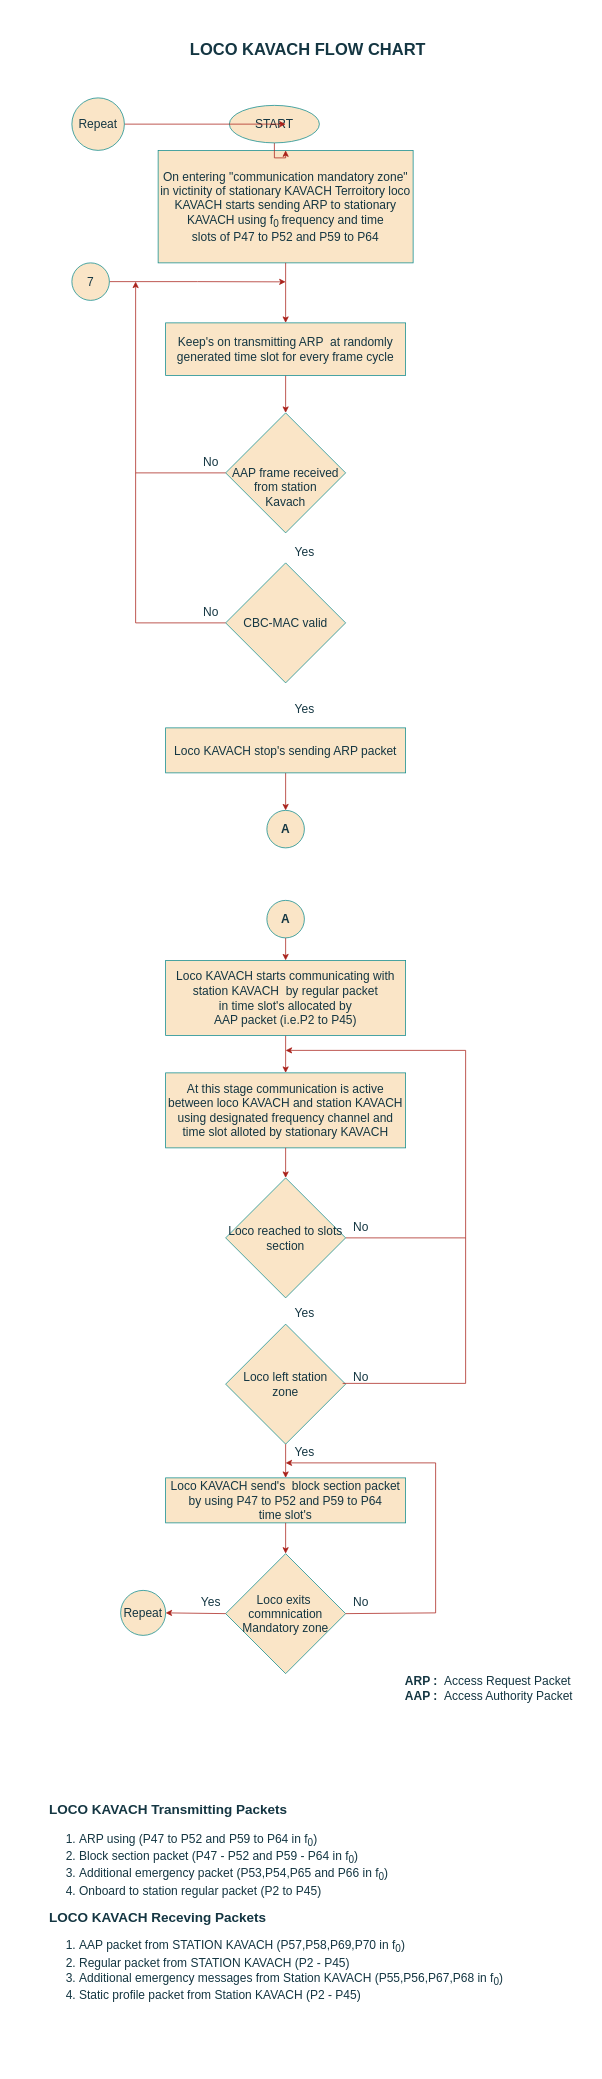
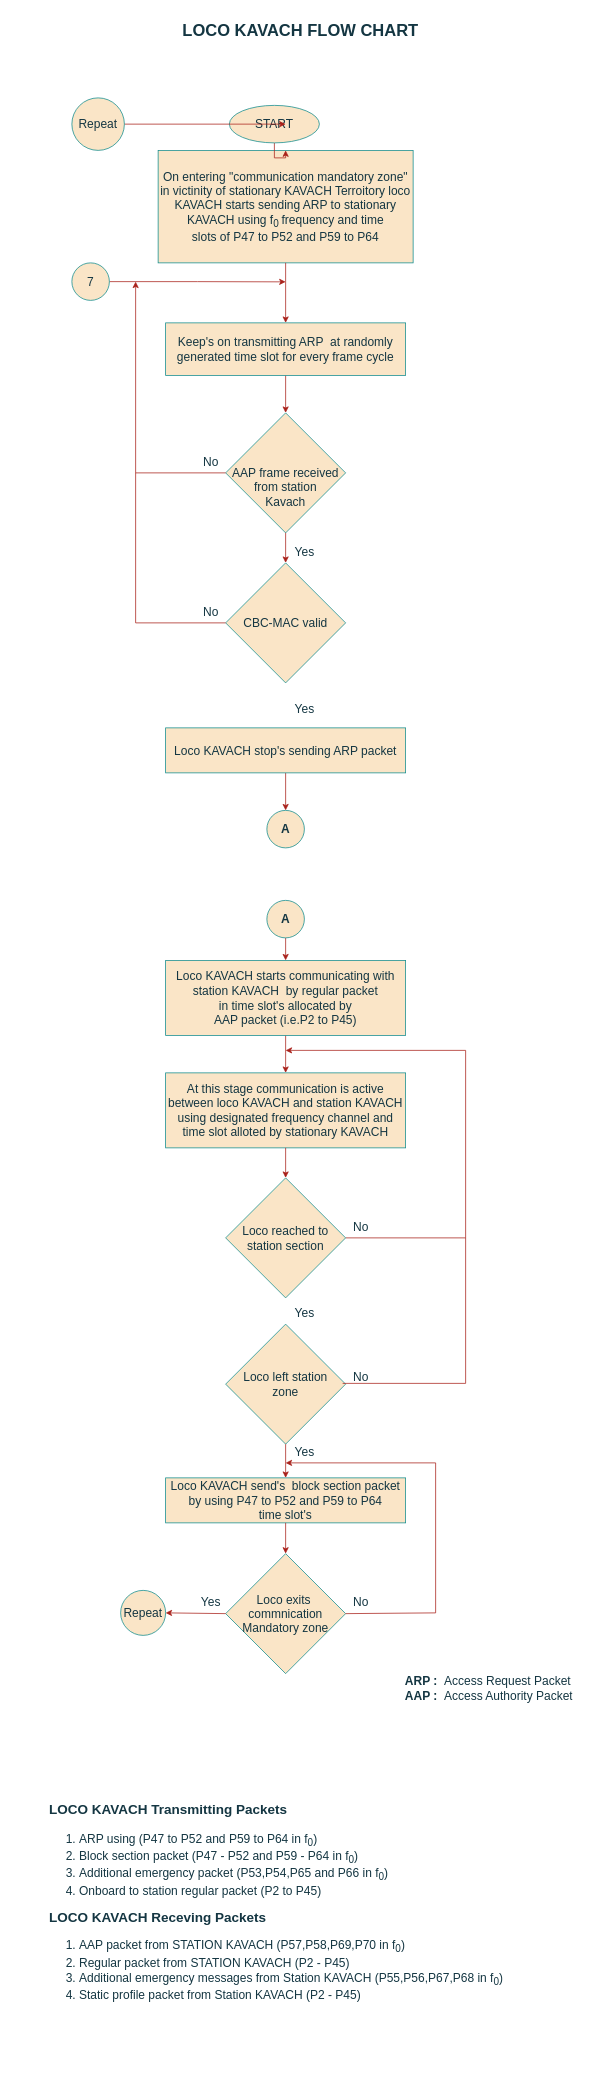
  <mxCell id="0" />
  <mxCell id="1" parent="0" />
  <mxCell id="2" value="&lt;font style=&quot;font-size: 16px;&quot;&gt;On entering &quot;communication mandatory zone&quot; in victinity of stationary KAVACH Terroitory loco KAVACH starts sending ARP to stationary KAVACH using f&lt;sub&gt;0 &lt;/sub&gt;frequency and time &lt;br&gt;slots of P47 to P52 and P59 to P64&lt;/font&gt;" style="rounded=0;whiteSpace=wrap;html=1;labelBackgroundColor=none;fillColor=#FAE5C7;strokeColor=#0F8B8D;fontColor=#143642;" parent="1" vertex="1"><mxGeometry x="210" y="200" width="340" height="150" as="geometry" /></mxCell>
  <mxCell id="3" value="" style="edgeStyle=orthogonalEdgeStyle;rounded=0;orthogonalLoop=1;jettySize=auto;html=1;labelBackgroundColor=none;fontColor=default;strokeColor=#A8201A;" parent="1" source="4" target="5" edge="1"><mxGeometry relative="1" as="geometry" /></mxCell>
  <mxCell id="4" value="&lt;font style=&quot;font-size: 16px;&quot;&gt;Keep's on transmitting ARP&amp;nbsp; at randomly generated time slot for every frame cycle&lt;/font&gt;&lt;div style=&quot;text-align: justify;&quot;&gt;&lt;/div&gt;" style="rounded=0;whiteSpace=wrap;html=1;labelBackgroundColor=none;fillColor=#FAE5C7;strokeColor=#0F8B8D;fontColor=#143642;" parent="1" vertex="1"><mxGeometry x="220" y="430" width="320" height="70" as="geometry" /></mxCell>
  <mxCell id="5" value="&lt;font style=&quot;font-size: 16px;&quot;&gt;&lt;br&gt;&lt;br&gt;AAP frame received&lt;br&gt;from station &lt;br&gt;Kavach&lt;/font&gt;" style="rhombus;whiteSpace=wrap;html=1;labelBackgroundColor=none;fillColor=#FAE5C7;strokeColor=#0F8B8D;fontColor=#143642;" parent="1" vertex="1"><mxGeometry x="300" y="550" width="160" height="160" as="geometry" /></mxCell>
  <mxCell id="6" value="&lt;font style=&quot;font-size: 16px;&quot;&gt;CBC-MAC valid&lt;/font&gt;" style="rhombus;whiteSpace=wrap;html=1;labelBackgroundColor=none;fillColor=#FAE5C7;strokeColor=#0F8B8D;fontColor=#143642;" parent="1" vertex="1"><mxGeometry x="300" y="750" width="160" height="160" as="geometry" /></mxCell>
  <mxCell id="7" style="edgeStyle=orthogonalEdgeStyle;rounded=0;orthogonalLoop=1;jettySize=auto;html=1;exitX=0.5;exitY=1;exitDx=0;exitDy=0;entryX=0.5;entryY=0;entryDx=0;entryDy=0;labelBackgroundColor=none;fontColor=default;strokeColor=#A8201A;" parent="1" source="8" target="11" edge="1"><mxGeometry relative="1" as="geometry" /></mxCell>
  <mxCell id="8" value="&lt;font style=&quot;font-size: 16px;&quot;&gt;Loco KAVACH starts communicating with station KAVACH&amp;nbsp; by regular packet &lt;br&gt;in time slot's allocated by&lt;br&gt;AAP packet (i.e.P2 to P45)&lt;/font&gt;" style="rounded=0;whiteSpace=wrap;html=1;labelBackgroundColor=none;fillColor=#FAE5C7;strokeColor=#0F8B8D;fontColor=#143642;" parent="1" vertex="1"><mxGeometry x="220" y="1280" width="320" height="100" as="geometry" /></mxCell>
  <mxCell id="9" style="edgeStyle=orthogonalEdgeStyle;rounded=0;orthogonalLoop=1;jettySize=auto;html=1;exitX=0.5;exitY=1;exitDx=0;exitDy=0;labelBackgroundColor=none;fontColor=default;strokeColor=#A8201A;" parent="1" source="10" target="38" edge="1"><mxGeometry relative="1" as="geometry" /></mxCell>
  <mxCell id="10" value="&lt;font style=&quot;font-size: 16px;&quot;&gt;Loco KAVACH stop's sending ARP packet&lt;/font&gt;" style="rounded=0;whiteSpace=wrap;html=1;labelBackgroundColor=none;fillColor=#FAE5C7;strokeColor=#0F8B8D;fontColor=#143642;" parent="1" vertex="1"><mxGeometry x="220" y="970" width="320" height="60" as="geometry" /></mxCell>
  <mxCell id="11" value="&lt;div style=&quot;&quot;&gt;&lt;span style=&quot;font-size: 16px; background-color: initial;&quot;&gt;At this stage communication is active between loco KAVACH and station KAVACH using designated frequency channel and time slot alloted by stationary KAVACH&lt;/span&gt;&lt;/div&gt;" style="rounded=0;whiteSpace=wrap;html=1;labelBackgroundColor=none;fillColor=#FAE5C7;strokeColor=#0F8B8D;fontColor=#143642;align=center;" parent="1" vertex="1"><mxGeometry x="220" y="1430" width="320" height="100" as="geometry" /></mxCell>
  <mxCell id="12" style="edgeStyle=orthogonalEdgeStyle;rounded=0;orthogonalLoop=1;jettySize=auto;html=1;exitX=1;exitY=0.5;exitDx=0;exitDy=0;fontColor=default;labelBackgroundColor=none;strokeColor=#A8201A;" parent="1" source="13" edge="1"><mxGeometry relative="1" as="geometry"><mxPoint x="380" y="1400" as="targetPoint" /><Array as="points"><mxPoint x="460" y="1650" /><mxPoint x="620" y="1650" /><mxPoint x="620" y="1400" /></Array></mxGeometry></mxCell>
- <mxCell id="13" value="&lt;font style=&quot;font-size: 16px;&quot;&gt;Loco reached to slots section&lt;/font&gt;" style="rhombus;whiteSpace=wrap;html=1;labelBackgroundColor=none;fillColor=#FAE5C7;strokeColor=#0F8B8D;fontColor=#143642;" parent="1" vertex="1"><mxGeometry x="300" y="1570" width="160" height="160" as="geometry" /></mxCell>
+ <mxCell id="13" value="&lt;font style=&quot;font-size: 16px;&quot;&gt;Loco reached to station section&lt;/font&gt;" style="rhombus;whiteSpace=wrap;html=1;labelBackgroundColor=none;fillColor=#FAE5C7;strokeColor=#0F8B8D;fontColor=#143642;" parent="1" vertex="1"><mxGeometry x="300" y="1570" width="160" height="160" as="geometry" /></mxCell>
  <mxCell id="14" value="&lt;font style=&quot;font-size: 16px;&quot;&gt;Loco left station &lt;br&gt;zone&lt;/font&gt;" style="rhombus;whiteSpace=wrap;html=1;labelBackgroundColor=none;fillColor=#FAE5C7;strokeColor=#0F8B8D;fontColor=#143642;" parent="1" vertex="1"><mxGeometry x="300" y="1765" width="160" height="160" as="geometry" /></mxCell>
  <mxCell id="15" value="&lt;font style=&quot;font-size: 16px;&quot;&gt;Loco KAVACH send's&amp;nbsp; block section packet by using P47 to P52 and P59 to P64&lt;br&gt;&amp;nbsp;time slot's&amp;nbsp;&lt;/font&gt;" style="rounded=0;whiteSpace=wrap;html=1;labelBackgroundColor=none;fillColor=#FAE5C7;strokeColor=#0F8B8D;fontColor=#143642;" parent="1" vertex="1"><mxGeometry x="220" y="1970" width="320" height="60" as="geometry" /></mxCell>
  <mxCell id="16" value="&lt;font style=&quot;font-size: 16px;&quot;&gt;Loco exits&amp;nbsp;&lt;br&gt;commnication Mandatory zone&lt;/font&gt;" style="rhombus;whiteSpace=wrap;html=1;labelBackgroundColor=none;fillColor=#FAE5C7;strokeColor=#0F8B8D;fontColor=#143642;" parent="1" vertex="1"><mxGeometry x="300" y="2071" width="160" height="160" as="geometry" /></mxCell>
  <mxCell id="17" value="" style="endArrow=classic;html=1;rounded=0;exitX=0.5;exitY=1;exitDx=0;exitDy=0;entryX=0.5;entryY=0;entryDx=0;entryDy=0;labelBackgroundColor=none;fontColor=default;strokeColor=#A8201A;" parent="1" source="2" target="4" edge="1"><mxGeometry width="50" height="50" relative="1" as="geometry"><mxPoint x="480" y="240" as="sourcePoint" /><mxPoint x="530" y="190" as="targetPoint" /></mxGeometry></mxCell>
  <mxCell id="18" value="" style="endArrow=classic;html=1;rounded=0;exitX=0;exitY=0.5;exitDx=0;exitDy=0;labelBackgroundColor=none;fontColor=default;strokeColor=#A8201A;" parent="1" source="5" edge="1"><mxGeometry width="50" height="50" relative="1" as="geometry"><mxPoint x="480" y="510" as="sourcePoint" /><mxPoint x="180" y="375" as="targetPoint" /><Array as="points"><mxPoint x="180" y="630" /></Array></mxGeometry></mxCell>
+ <mxCell id="19" value="" style="endArrow=classic;html=1;rounded=0;exitX=0.5;exitY=1;exitDx=0;exitDy=0;entryX=0.5;entryY=0;entryDx=0;entryDy=0;labelBackgroundColor=none;fontColor=default;strokeColor=#A8201A;" parent="1" source="5" target="6" edge="1"><mxGeometry width="50" height="50" relative="1" as="geometry"><mxPoint x="480" y="510" as="sourcePoint" /><mxPoint x="530" y="460" as="targetPoint" /></mxGeometry></mxCell>
  <mxCell id="20" value="" style="endArrow=classic;html=1;rounded=0;exitX=0.5;exitY=1;exitDx=0;exitDy=0;entryX=0.5;entryY=0;entryDx=0;entryDy=0;labelBackgroundColor=none;fontColor=default;strokeColor=#A8201A;" parent="1" source="11" target="13" edge="1"><mxGeometry width="50" height="50" relative="1" as="geometry"><mxPoint x="480" y="1310" as="sourcePoint" /><mxPoint x="530" y="1260" as="targetPoint" /></mxGeometry></mxCell>
  <mxCell id="21" value="" style="endArrow=classic;html=1;rounded=0;exitX=0.5;exitY=1;exitDx=0;exitDy=0;exitPerimeter=0;entryX=0.5;entryY=0;entryDx=0;entryDy=0;labelBackgroundColor=none;fontColor=default;strokeColor=#A8201A;" parent="1" source="14" target="15" edge="1"><mxGeometry width="50" height="50" relative="1" as="geometry"><mxPoint x="480" y="1710" as="sourcePoint" /><mxPoint x="530" y="1660" as="targetPoint" /></mxGeometry></mxCell>
  <mxCell id="22" value="" style="endArrow=classic;html=1;rounded=0;exitX=0.5;exitY=1;exitDx=0;exitDy=0;entryX=0.5;entryY=0;entryDx=0;entryDy=0;labelBackgroundColor=none;fontColor=default;strokeColor=#A8201A;" parent="1" source="15" target="16" edge="1"><mxGeometry width="50" height="50" relative="1" as="geometry"><mxPoint x="480" y="1980" as="sourcePoint" /><mxPoint x="530" y="1930" as="targetPoint" /></mxGeometry></mxCell>
  <mxCell id="23" value="" style="endArrow=classic;html=1;rounded=0;exitX=1;exitY=0.5;exitDx=0;exitDy=0;labelBackgroundColor=none;fontColor=default;strokeColor=#A8201A;" parent="1" source="16" edge="1"><mxGeometry width="50" height="50" relative="1" as="geometry"><mxPoint x="480" y="1980" as="sourcePoint" /><mxPoint x="380" y="1950" as="targetPoint" /><Array as="points"><mxPoint x="580" y="2150" /><mxPoint x="580" y="1950" /></Array></mxGeometry></mxCell>
  <mxCell id="24" style="edgeStyle=orthogonalEdgeStyle;rounded=0;orthogonalLoop=1;jettySize=auto;html=1;exitX=1;exitY=0.5;exitDx=0;exitDy=0;labelBackgroundColor=none;fontColor=default;strokeColor=#A8201A;" parent="1" source="25" edge="1"><mxGeometry relative="1" as="geometry"><mxPoint x="380" y="375.333" as="targetPoint" /></mxGeometry></mxCell>
  <mxCell id="25" value="&lt;font style=&quot;font-size: 16px;&quot;&gt;7&lt;/font&gt;" style="ellipse;whiteSpace=wrap;html=1;aspect=fixed;labelBackgroundColor=none;fillColor=#FAE5C7;strokeColor=#0F8B8D;fontColor=#143642;" parent="1" vertex="1"><mxGeometry x="95" y="350" width="50" height="50" as="geometry" /></mxCell>
  <mxCell id="26" value="&lt;font style=&quot;font-size: 16px;&quot;&gt;No&lt;/font&gt;" style="text;html=1;align=center;verticalAlign=middle;resizable=0;points=[];autosize=1;strokeColor=none;fillColor=none;labelBackgroundColor=none;fontColor=#143642;" parent="1" vertex="1"><mxGeometry x="260" y="600" width="40" height="30" as="geometry" /></mxCell>
  <mxCell id="27" value="&lt;font style=&quot;font-size: 16px;&quot;&gt;Yes&lt;/font&gt;" style="text;html=1;align=center;verticalAlign=middle;resizable=0;points=[];autosize=1;strokeColor=none;fillColor=none;labelBackgroundColor=none;fontColor=#143642;" parent="1" vertex="1"><mxGeometry x="380" y="720" width="50" height="30" as="geometry" /></mxCell>
  <mxCell id="28" value="&lt;font style=&quot;font-size: 16px;&quot;&gt;No&lt;/font&gt;" style="text;html=1;align=center;verticalAlign=middle;resizable=0;points=[];autosize=1;strokeColor=none;fillColor=none;labelBackgroundColor=none;fontColor=#143642;" parent="1" vertex="1"><mxGeometry x="260" y="800" width="40" height="30" as="geometry" /></mxCell>
  <mxCell id="29" value="&lt;span style=&quot;font-size: 16px;&quot;&gt;Yes&lt;/span&gt;" style="text;html=1;align=center;verticalAlign=middle;resizable=0;points=[];autosize=1;strokeColor=none;fillColor=none;labelBackgroundColor=none;fontColor=#143642;" parent="1" vertex="1"><mxGeometry x="380" y="930" width="50" height="30" as="geometry" /></mxCell>
  <mxCell id="30" value="&lt;font style=&quot;font-size: 16px;&quot;&gt;No&lt;/font&gt;" style="text;html=1;align=center;verticalAlign=middle;resizable=0;points=[];autosize=1;strokeColor=none;fillColor=none;labelBackgroundColor=none;fontColor=#143642;" parent="1" vertex="1"><mxGeometry x="460" y="1620" width="40" height="30" as="geometry" /></mxCell>
  <mxCell id="31" value="&lt;font style=&quot;font-size: 16px;&quot;&gt;Yes&lt;/font&gt;" style="text;html=1;align=center;verticalAlign=middle;resizable=0;points=[];autosize=1;strokeColor=none;fillColor=none;labelBackgroundColor=none;fontColor=#143642;" parent="1" vertex="1"><mxGeometry x="380" y="1735" width="50" height="30" as="geometry" /></mxCell>
  <mxCell id="32" value="&lt;font style=&quot;font-size: 16px;&quot;&gt;No&lt;/font&gt;" style="text;html=1;align=center;verticalAlign=middle;resizable=0;points=[];autosize=1;strokeColor=none;fillColor=none;labelBackgroundColor=none;fontColor=#143642;" parent="1" vertex="1"><mxGeometry x="460" y="1820" width="40" height="30" as="geometry" /></mxCell>
  <mxCell id="33" value="&lt;font style=&quot;font-size: 16px;&quot;&gt;Yes&lt;/font&gt;" style="text;html=1;align=center;verticalAlign=middle;resizable=0;points=[];autosize=1;strokeColor=none;fillColor=none;labelBackgroundColor=none;fontColor=#143642;" parent="1" vertex="1"><mxGeometry x="380" y="1920" width="50" height="30" as="geometry" /></mxCell>
  <mxCell id="34" value="" style="endArrow=classic;html=1;rounded=0;exitX=0;exitY=0.5;exitDx=0;exitDy=0;entryX=1;entryY=0.5;entryDx=0;entryDy=0;labelBackgroundColor=none;fontColor=default;strokeColor=#A8201A;" parent="1" source="16" target="44" edge="1"><mxGeometry width="50" height="50" relative="1" as="geometry"><mxPoint x="570" y="1930" as="sourcePoint" /><mxPoint x="220" y="2190" as="targetPoint" /></mxGeometry></mxCell>
  <mxCell id="35" value="&lt;font style=&quot;font-size: 16px;&quot;&gt;Yes&lt;/font&gt;" style="text;html=1;align=center;verticalAlign=middle;resizable=0;points=[];autosize=1;strokeColor=none;fillColor=none;labelBackgroundColor=none;fontColor=#143642;" parent="1" vertex="1"><mxGeometry x="255" y="2120" width="50" height="30" as="geometry" /></mxCell>
- <mxCell id="36" value="&lt;h1&gt;&lt;font style=&quot;font-size: 22px;&quot;&gt;LOCO KAVACH FLOW CHART&lt;/font&gt;&lt;/h1&gt;" style="text;html=1;strokeColor=none;fillColor=none;spacing=5;spacingTop=-20;whiteSpace=wrap;overflow=hidden;rounded=0;align=center;labelBackgroundColor=none;fontColor=#143642;" parent="1" vertex="1"><mxGeometry x="30" y="45" width="760" height="40" as="geometry" /></mxCell>
+ <mxCell id="36" value="&lt;h1&gt;&lt;font style=&quot;font-size: 22px;&quot;&gt;LOCO KAVACH FLOW CHART&lt;/font&gt;&lt;/h1&gt;" style="text;html=1;strokeColor=none;fillColor=none;spacing=5;spacingTop=-20;whiteSpace=wrap;overflow=hidden;rounded=0;align=center;labelBackgroundColor=none;fontColor=#143642;" parent="1" vertex="1"><mxGeometry x="20" y="20" width="760" height="40" as="geometry" /></mxCell>
  <mxCell id="37" style="edgeStyle=orthogonalEdgeStyle;rounded=0;orthogonalLoop=1;jettySize=auto;html=1;exitX=0.5;exitY=1;exitDx=0;exitDy=0;labelBackgroundColor=none;fontColor=default;strokeColor=#A8201A;" parent="1" source="36" target="36" edge="1"><mxGeometry relative="1" as="geometry" /></mxCell>
  <mxCell id="38" value="&lt;b&gt;&lt;font style=&quot;font-size: 16px;&quot;&gt;A&lt;/font&gt;&lt;/b&gt;" style="ellipse;whiteSpace=wrap;html=1;aspect=fixed;labelBackgroundColor=none;fillColor=#FAE5C7;strokeColor=#0F8B8D;fontColor=#143642;" parent="1" vertex="1"><mxGeometry x="355" y="1080" width="50" height="50" as="geometry" /></mxCell>
  <mxCell id="39" style="edgeStyle=orthogonalEdgeStyle;rounded=0;orthogonalLoop=1;jettySize=auto;html=1;exitX=0.5;exitY=1;exitDx=0;exitDy=0;entryX=0.5;entryY=0;entryDx=0;entryDy=0;labelBackgroundColor=none;fontColor=default;strokeColor=#A8201A;" parent="1" source="40" target="8" edge="1"><mxGeometry relative="1" as="geometry" /></mxCell>
  <mxCell id="40" value="&lt;b style=&quot;font-size: 16px;&quot;&gt;A&lt;/b&gt;" style="ellipse;whiteSpace=wrap;html=1;aspect=fixed;labelBackgroundColor=none;fillColor=#FAE5C7;strokeColor=#0F8B8D;fontColor=#143642;" parent="1" vertex="1"><mxGeometry x="355" y="1200" width="50" height="50" as="geometry" /></mxCell>
  <mxCell id="41" style="edgeStyle=orthogonalEdgeStyle;rounded=0;orthogonalLoop=1;jettySize=auto;html=1;exitX=0.5;exitY=1;exitDx=0;exitDy=0;labelBackgroundColor=none;fontColor=default;strokeColor=#A8201A;" parent="1" source="42" target="2" edge="1"><mxGeometry relative="1" as="geometry" /></mxCell>
  <mxCell id="42" value="&lt;font style=&quot;font-size: 16px;&quot;&gt;START&lt;/font&gt;" style="ellipse;whiteSpace=wrap;html=1;labelBackgroundColor=none;fillColor=#FAE5C7;strokeColor=#0F8B8D;fontColor=#143642;" parent="1" vertex="1"><mxGeometry x="305" y="140" width="120" height="50" as="geometry" /></mxCell>
  <mxCell id="43" value="&lt;font style=&quot;font-size: 16px;&quot;&gt;No&lt;/font&gt;" style="text;html=1;align=center;verticalAlign=middle;resizable=0;points=[];autosize=1;strokeColor=none;fillColor=none;labelBackgroundColor=none;fontColor=#143642;" parent="1" vertex="1"><mxGeometry x="460" y="2120" width="40" height="30" as="geometry" /></mxCell>
  <mxCell id="44" value="&lt;font style=&quot;font-size: 16px;&quot;&gt;Repeat&lt;/font&gt;" style="ellipse;whiteSpace=wrap;html=1;aspect=fixed;labelBackgroundColor=none;fillColor=#FAE5C7;strokeColor=#0F8B8D;fontColor=#143642;" parent="1" vertex="1"><mxGeometry x="160" y="2120" width="60" height="60" as="geometry" /></mxCell>
  <mxCell id="45" style="edgeStyle=orthogonalEdgeStyle;rounded=0;orthogonalLoop=1;jettySize=auto;html=1;exitX=1;exitY=0.5;exitDx=0;exitDy=0;fontColor=default;labelBackgroundColor=none;strokeColor=#A8201A;" parent="1" source="46" edge="1"><mxGeometry relative="1" as="geometry"><mxPoint x="380" y="165" as="targetPoint" /></mxGeometry></mxCell>
  <mxCell id="46" value="&lt;font style=&quot;font-size: 16px;&quot;&gt;Repeat&lt;/font&gt;" style="ellipse;whiteSpace=wrap;html=1;aspect=fixed;labelBackgroundColor=none;fillColor=#FAE5C7;strokeColor=#0F8B8D;fontColor=#143642;" parent="1" vertex="1"><mxGeometry x="95" y="130" width="70" height="70" as="geometry" /></mxCell>
  <mxCell id="47" value="&lt;h1 style=&quot;font-size: 16px;&quot;&gt;&lt;b style=&quot;border-color: var(--border-color); text-align: center;&quot;&gt;&amp;nbsp;ARP :&amp;nbsp;&lt;/b&gt;&lt;span style=&quot;font-weight: normal;&quot;&gt;&lt;span style=&quot;border-color: var(--border-color);&quot;&gt;&amp;nbsp;&lt;/span&gt;Access Request Packet&lt;/span&gt;&lt;br style=&quot;border-color: var(--border-color); font-weight: 400; text-align: center;&quot;&gt;&lt;b style=&quot;border-color: var(--border-color); text-align: center;&quot;&gt;&amp;nbsp;AAP :&amp;nbsp;&amp;nbsp;&lt;/b&gt;&lt;span style=&quot;font-size: 16px; font-weight: 400; text-align: center;&quot;&gt;Access Authority Packet&lt;/span&gt;&lt;br&gt;&lt;/h1&gt;" style="text;html=1;strokeColor=none;fillColor=none;spacing=5;spacingTop=-20;whiteSpace=wrap;overflow=hidden;rounded=0;fontColor=#143642;labelBackgroundColor=none;" parent="1" vertex="1"><mxGeometry x="530" y="2231" width="248" height="80" as="geometry" /></mxCell>
  <mxCell id="48" value="" style="endArrow=none;html=1;rounded=0;entryX=0;entryY=0.5;entryDx=0;entryDy=0;labelBackgroundColor=none;strokeColor=#A8201A;fontColor=default;" parent="1" target="6" edge="1"><mxGeometry width="50" height="50" relative="1" as="geometry"><mxPoint x="180" y="630" as="sourcePoint" /><mxPoint x="180" y="830" as="targetPoint" /><Array as="points"><mxPoint x="180" y="830" /></Array></mxGeometry></mxCell>
  <mxCell id="49" value="" style="endArrow=none;html=1;rounded=0;exitX=-0.1;exitY=0.8;exitDx=0;exitDy=0;exitPerimeter=0;labelBackgroundColor=none;strokeColor=#A8201A;fontColor=default;" parent="1" source="32" edge="1"><mxGeometry width="50" height="50" relative="1" as="geometry"><mxPoint x="630" y="1860" as="sourcePoint" /><mxPoint x="620" y="1650" as="targetPoint" /><Array as="points"><mxPoint x="620" y="1844" /></Array></mxGeometry></mxCell>
  <mxCell id="50" value="&lt;h1&gt;&lt;font style=&quot;font-size: 18px;&quot;&gt;LOCO KAVACH Transmitting Packets&lt;/font&gt;&lt;/h1&gt;&lt;div style=&quot;font-size: 16px;&quot;&gt;&lt;ol&gt;&lt;li&gt;&lt;font style=&quot;font-size: 16px;&quot;&gt;ARP using (P47 to P52 and P59 to P64 in f&lt;sub&gt;0&lt;/sub&gt;)&lt;/font&gt;&lt;/li&gt;&lt;li&gt;&lt;font style=&quot;font-size: 16px;&quot;&gt;Block section packet (P47 - P52 and P59 - P64 in f&lt;sub&gt;0&lt;/sub&gt;)&lt;/font&gt;&lt;/li&gt;&lt;li&gt;&lt;font style=&quot;font-size: 16px;&quot;&gt;Additional emergency packet (P53,P54,P65 and P66 in f&lt;sub&gt;0&lt;/sub&gt;)&lt;/font&gt;&lt;/li&gt;&lt;li&gt;&lt;font style=&quot;font-size: 16px;&quot;&gt;Onboard to station regular packet (P2 to P45)&lt;/font&gt;&lt;/li&gt;&lt;/ol&gt;&lt;/div&gt;&lt;div style=&quot;&quot;&gt;&lt;b style=&quot;&quot;&gt;&lt;font size=&quot;1&quot; style=&quot;&quot;&gt;&lt;span style=&quot;background-color: initial; font-size: 18px;&quot;&gt;LOCO KAVACH Receving Packets&lt;/span&gt;&lt;/font&gt;&lt;/b&gt;&lt;/div&gt;&lt;div style=&quot;font-size: 16px;&quot;&gt;&lt;ol&gt;&lt;li&gt;&lt;font style=&quot;font-size: 16px;&quot;&gt;AAP packet from STATION KAVACH (P57,P58,P69,P70 in f&lt;sub&gt;0&lt;/sub&gt;)&lt;/font&gt;&lt;/li&gt;&lt;li&gt;&lt;span style=&quot;background-color: initial;&quot;&gt;Regular packet from STATION KAVACH (P2 - P45)&lt;/span&gt;&lt;/li&gt;&lt;li&gt;&lt;font style=&quot;font-size: 16px;&quot;&gt;Additional emergency messages from Station KAVACH (P55,P56,P67,P68 in f&lt;sub&gt;0&lt;/sub&gt;)&lt;/font&gt;&lt;/li&gt;&lt;li&gt;&lt;font style=&quot;font-size: 16px;&quot;&gt;Static profile packet from Station KAVACH (P2 - P45)&lt;/font&gt;&lt;/li&gt;&lt;/ol&gt;&lt;/div&gt;" style="text;html=1;strokeColor=none;fillColor=none;spacing=5;spacingTop=-20;whiteSpace=wrap;overflow=hidden;rounded=0;fontColor=#143642;" parent="1" vertex="1"><mxGeometry x="60" y="2391" width="680" height="359" as="geometry" /></mxCell>
